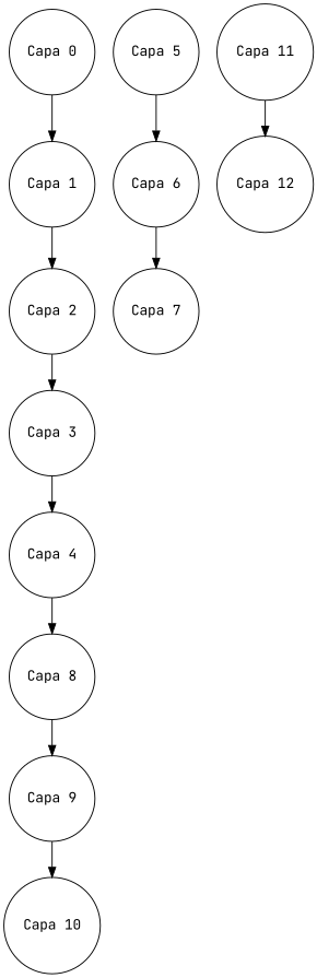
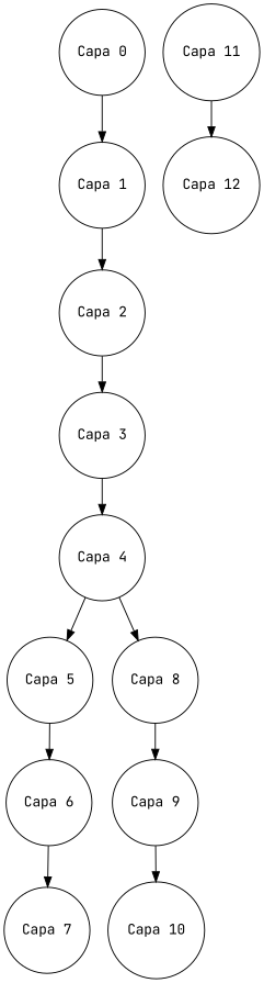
  digraph {
    fontname="JetBrains Mono"
    node [fontname="JetBrains Mono" shape=circle]
    edge [fontname="JetBrains Mono"]
    n1 [label="Capa 0"]
    n2 [label="Capa 1"]
    n3 [label="Capa 2"]
    n4 [label="Capa 3"]
    n5 [label="Capa 4"]
    n6 [label="Capa 5"]
    n7 [label="Capa 8"]
    n8 [label="Capa 6"]
    n9 [label="Capa 7"]
    n10 [label="Capa 9"]
    n11 [label="Capa 10"]
    n12 [label="Capa 11"]
    n13 [label="Capa 12"]
    n1 -> n2
    n2 -> n3
    n3 -> n4
    n4 -> n5
+   n5 -> n6
    n5 -> n7
    n6 -> n8
    n7 -> n10
    n8 -> n9
    n10 -> n11
    n12 -> n13
  }
